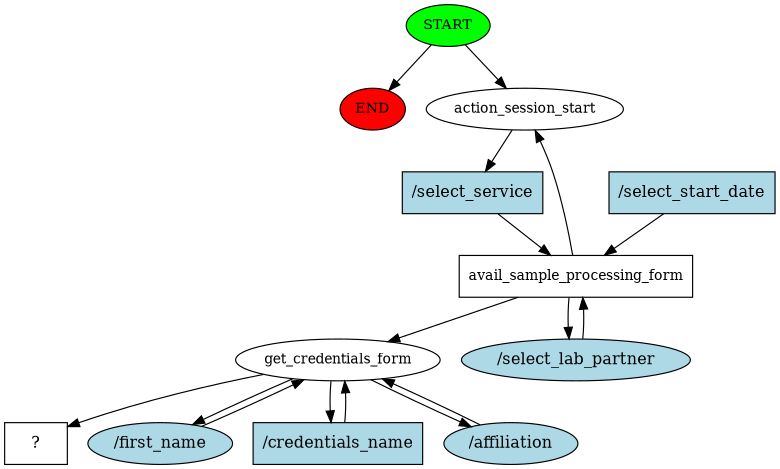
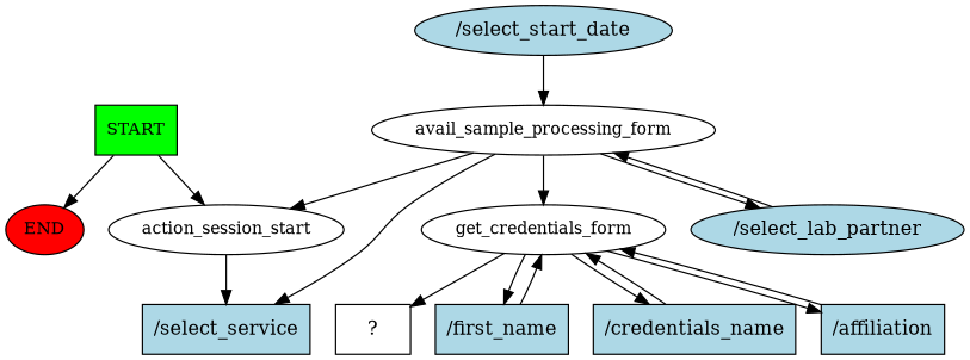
  digraph {
    node [fillcolor=lightblue style=filled shape=rect]
-   n1 [fillcolor=green fontsize=12 label=START shape=""]
+   n1 [fillcolor=green fontsize=12 label=START shape=box]
    n2 [fillcolor=red fontsize=12 label=END shape=""]
    n3 [fontsize=12 label=action_session_start fillcolor="" style="" shape=""]
    n4 [label="/select_service"]
-   n5 [fontsize=12 label=avail_sample_processing_form shape=box fillcolor="" style=""]
+   n5 [fontsize=12 label=avail_sample_processing_form fillcolor="" style="" shape=""]
    n6 [fontsize=12 label=get_credentials_form fillcolor="" style="" shape=""]
    n7 [label="/select_lab_partner" shape=ellipse]
    n8 [label="  ?  " fillcolor="" style=""]
-   n9 [label="/first_name" shape=ellipse]
+   n9 [label="/first_name"]
    n10 [label="/credentials_name"]
-   n11 [label="/affiliation" shape=ellipse]
-   n12 [label="/select_start_date"]
+   n11 [label="/affiliation"]
+   n12 [label="/select_start_date" shape=ellipse]
    n1 -> n2
    n1 -> n3
    n3 -> n4
-   n4 -> n5
+   n5 -> n4
    n5 -> n3
    n5 -> n6
    n5 -> n7
    n6 -> n8
    n6 -> n9
    n6 -> n10
    n6 -> n11
    n7 -> n5
    n9 -> n6
    n10 -> n6
    n11 -> n6
    n12 -> n5
  }
